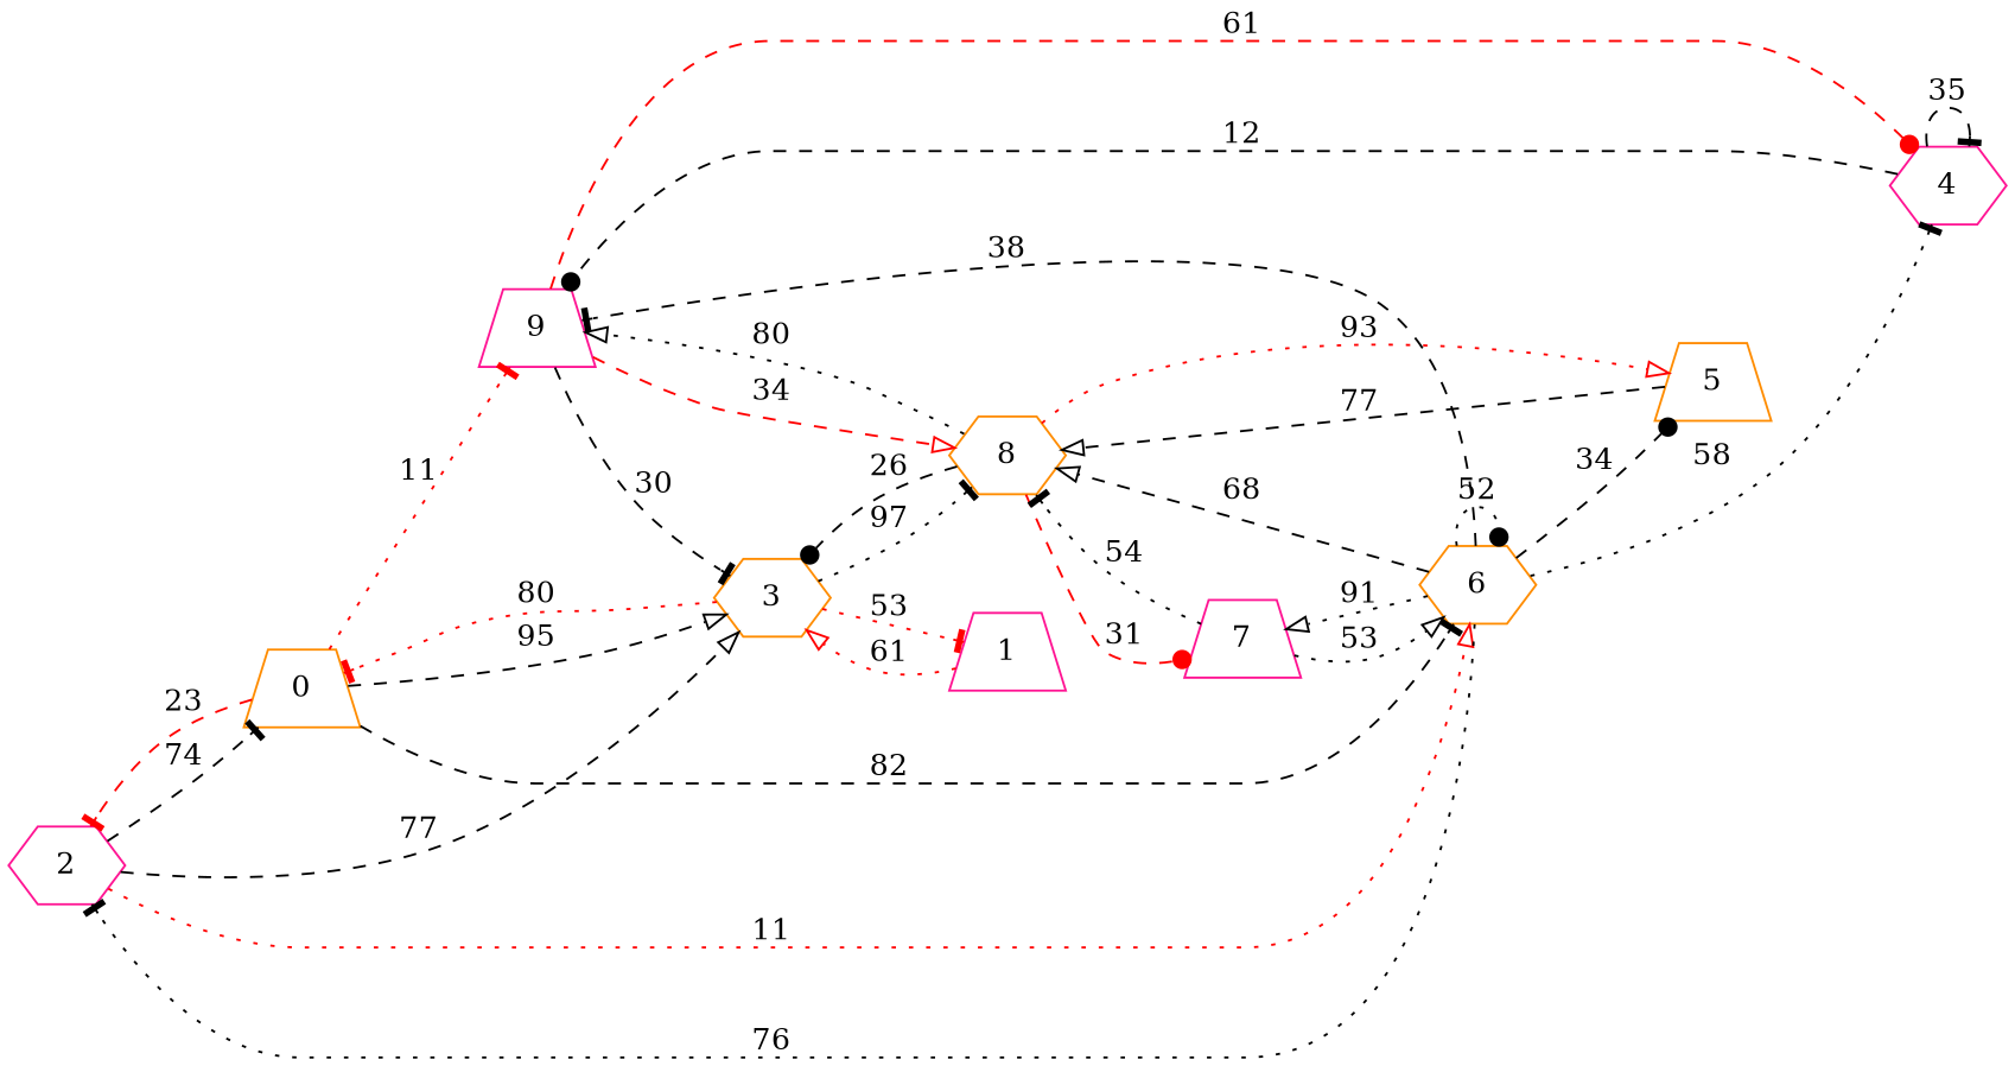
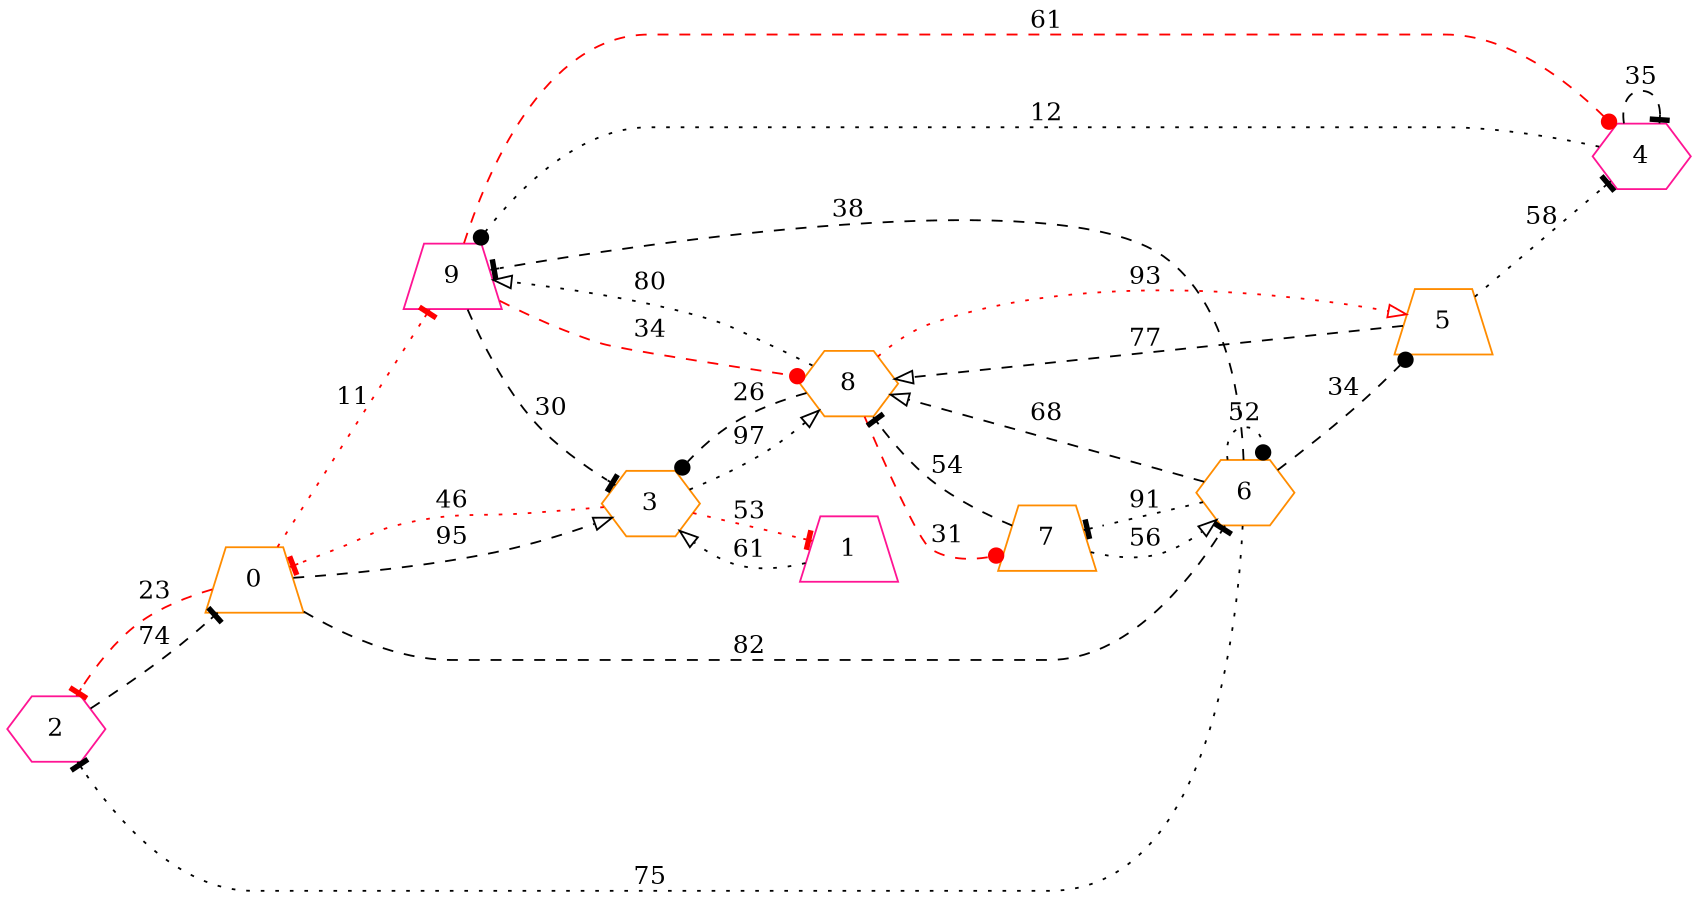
  digraph {
    rankdir=LR
    node [color=darkorange shape=hexagon]
    edge [arrowhead=tee style=dashed]
    2 [color=deeppink]
    0 [shape=trapezium]
    3
    6
    9 [color=deeppink shape=trapezium]
    1 [color=deeppink shape=trapezium]
    8
-   7 [color=deeppink shape=trapezium]
+   7 [shape=trapezium]
    5 [shape=trapezium]
    4 [color=deeppink]
    2 -> 0 [label=74]
-   2 -> 3 [arrowhead=onormal label=77]
-   2 -> 6 [arrowhead=onormal color=red label=11 style=dotted]
    0 -> 2 [color=red label=23]
    0 -> 3 [arrowhead=onormal label=95]
    0 -> 6 [label=82]
    0 -> 9 [color=red label=11 style=dotted]
-   3 -> 0 [color=red label=80 style=dotted]
+   3 -> 0 [color=red label=46 style=dotted]
    3 -> 1 [color=red label=53 style=dotted]
-   3 -> 8 [label=97 style=dotted]
-   6 -> 2 [label=76 style=dotted]
+   3 -> 8 [arrowhead=onormal label=97 style=dotted]
+   6 -> 2 [label=75 style=dotted]
    6 -> 6 [arrowhead=dot label=52 style=dotted]
    6 -> 9 [label=38]
    6 -> 8 [arrowhead=onormal label=68]
-   6 -> 7 [arrowhead=onormal label=91 style=dotted]
+   6 -> 7 [label=91 style=dotted]
    6 -> 5 [arrowhead=dot label=34]
    9 -> 3 [label=30]
-   9 -> 8 [arrowhead=onormal color=red label=34]
+   9 -> 8 [arrowhead=dot color=red label=34]
    9 -> 4 [arrowhead=dot color=red label=61]
-   1 -> 3 [arrowhead=onormal label=61 style=dotted color=red]
+   1 -> 3 [arrowhead=onormal label=61 style=dotted]
    8 -> 3 [arrowhead=dot label=26]
    8 -> 9 [arrowhead=onormal label=80 style=dotted]
    8 -> 7 [arrowhead=dot color=red label=31]
    8 -> 5 [arrowhead=onormal color=red label=93 style=dotted]
-   7 -> 6 [arrowhead=onormal label=53 style=dotted]
-   7 -> 8 [label=54 style=dotted]
+   7 -> 6 [arrowhead=onormal label=56 style=dotted]
+   7 -> 8 [label=54]
    5 -> 8 [arrowhead=onormal label=77]
-   6 -> 4 [label=58 style=dotted]
-   4 -> 9 [arrowhead=dot label=12]
+   5 -> 4 [label=58 style=dotted]
+   4 -> 9 [arrowhead=dot label=12 style=dotted]
    4 -> 4 [label=35]
  }
